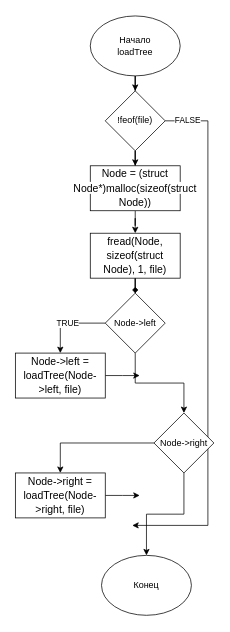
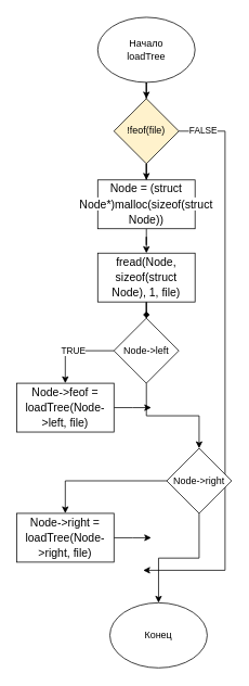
  <mxCell id="0" />
  <mxCell id="1" parent="0" />
  <mxCell id="2" style="edgeStyle=orthogonalEdgeStyle;rounded=0;orthogonalLoop=1;jettySize=auto;html=1;" edge="1" parent="1" source="3" target="6"><mxGeometry relative="1" as="geometry" /></mxCell>
  <mxCell id="3" value="Начало&lt;br&gt;loadTree" style="ellipse;whiteSpace=wrap;html=1;" vertex="1" parent="1"><mxGeometry x="120" y="20" width="120" height="80" as="geometry" /></mxCell>
  <mxCell id="4" style="edgeStyle=orthogonalEdgeStyle;rounded=0;orthogonalLoop=1;jettySize=auto;html=1;entryX=0.5;entryY=0;entryDx=0;entryDy=0;" edge="1" parent="1" source="6" target="8"><mxGeometry relative="1" as="geometry" /></mxCell>
  <mxCell id="5" value="FALSE" style="edgeStyle=orthogonalEdgeStyle;rounded=0;orthogonalLoop=1;jettySize=auto;html=1;" edge="1" parent="1" source="6"><mxGeometry x="-0.914" relative="1" as="geometry"><mxPoint x="176" y="700" as="targetPoint" /><Array as="points"><mxPoint x="277" y="160" /></Array><mxPoint as="offset" /></mxGeometry></mxCell>
- <mxCell id="6" value="!feof(file)" style="rhombus;whiteSpace=wrap;html=1;" vertex="1" parent="1"><mxGeometry x="140" y="120" width="80" height="80" as="geometry" /></mxCell>
+ <mxCell id="6" value="!feof(file)" style="rhombus;whiteSpace=wrap;html=1;fillColor=#fff2cc;" vertex="1" parent="1"><mxGeometry x="140" y="120" width="80" height="80" as="geometry" /></mxCell>
  <mxCell id="7" style="edgeStyle=orthogonalEdgeStyle;rounded=0;orthogonalLoop=1;jettySize=auto;html=1;entryX=0.5;entryY=0;entryDx=0;entryDy=0;" edge="1" parent="1" source="8" target="10"><mxGeometry relative="1" as="geometry" /></mxCell>
  <mxCell id="8" value="&lt;div style=&quot;font-size: 14px; line-height: 19px;&quot;&gt;&lt;span style=&quot;background-color: rgb(255, 255, 255);&quot;&gt;Node = (struct Node*)malloc(sizeof(struct Node))&lt;/span&gt;&lt;/div&gt;" style="rounded=0;whiteSpace=wrap;html=1;" vertex="1" parent="1"><mxGeometry x="120" y="220" width="120" height="60" as="geometry" /></mxCell>
  <mxCell id="9" style="edgeStyle=orthogonalEdgeStyle;rounded=0;orthogonalLoop=1;jettySize=auto;html=1;endArrow=diamond;" edge="1" parent="1" source="10" target="13"><mxGeometry relative="1" as="geometry" /></mxCell>
  <mxCell id="10" value="&lt;div style=&quot;font-size: 14px; line-height: 19px;&quot;&gt;&lt;span style=&quot;background-color: rgb(255, 255, 255);&quot;&gt;fread(Node, sizeof(struct Node), 1, file)&lt;/span&gt;&lt;/div&gt;" style="rounded=0;whiteSpace=wrap;html=1;" vertex="1" parent="1"><mxGeometry x="120" y="310" width="120" height="60" as="geometry" /></mxCell>
  <mxCell id="11" value="TRUE" style="edgeStyle=orthogonalEdgeStyle;rounded=0;orthogonalLoop=1;jettySize=auto;html=1;entryX=0.5;entryY=0;entryDx=0;entryDy=0;" edge="1" parent="1" source="13" target="15"><mxGeometry relative="1" as="geometry"><Array as="points"><mxPoint x="80" y="430" /></Array></mxGeometry></mxCell>
  <mxCell id="12" style="edgeStyle=orthogonalEdgeStyle;rounded=0;orthogonalLoop=1;jettySize=auto;html=1;entryX=0.5;entryY=0;entryDx=0;entryDy=0;" edge="1" parent="1" source="13" target="18"><mxGeometry relative="1" as="geometry" /></mxCell>
  <mxCell id="13" value="Node-&amp;gt;left" style="rhombus;whiteSpace=wrap;html=1;" vertex="1" parent="1"><mxGeometry x="140" y="390" width="80" height="80" as="geometry" /></mxCell>
  <mxCell id="14" style="edgeStyle=orthogonalEdgeStyle;rounded=0;orthogonalLoop=1;jettySize=auto;html=1;" edge="1" parent="1" source="15"><mxGeometry relative="1" as="geometry"><mxPoint x="186" y="500" as="targetPoint" /></mxGeometry></mxCell>
- <mxCell id="15" value="&lt;div style=&quot;font-size: 14px; line-height: 19px;&quot;&gt;&lt;span style=&quot;background-color: rgb(255, 255, 255);&quot;&gt;Node-&amp;gt;left = loadTree(Node-&amp;gt;left, file)&lt;/span&gt;&lt;/div&gt;" style="rounded=0;whiteSpace=wrap;html=1;" vertex="1" parent="1"><mxGeometry x="20" y="470" width="120" height="60" as="geometry" /></mxCell>
+ <mxCell id="15" value="&lt;div style=&quot;font-size: 14px; line-height: 19px;&quot;&gt;&lt;span style=&quot;background-color: rgb(255, 255, 255);&quot;&gt;Node-&amp;gt;feof = loadTree(Node-&amp;gt;left, file)&lt;/span&gt;&lt;/div&gt;" style="rounded=0;whiteSpace=wrap;html=1;" vertex="1" parent="1"><mxGeometry x="20" y="470" width="120" height="60" as="geometry" /></mxCell>
  <mxCell id="16" style="edgeStyle=orthogonalEdgeStyle;rounded=0;orthogonalLoop=1;jettySize=auto;html=1;entryX=0.5;entryY=0;entryDx=0;entryDy=0;" edge="1" parent="1" source="18" target="20"><mxGeometry relative="1" as="geometry"><Array as="points"><mxPoint x="80" y="590" /></Array></mxGeometry></mxCell>
  <mxCell id="17" style="edgeStyle=orthogonalEdgeStyle;rounded=0;orthogonalLoop=1;jettySize=auto;html=1;" edge="1" parent="1" source="18" target="21"><mxGeometry relative="1" as="geometry" /></mxCell>
  <mxCell id="18" value="Node-&amp;gt;right" style="rhombus;whiteSpace=wrap;html=1;" vertex="1" parent="1"><mxGeometry x="205" y="550" width="80" height="80" as="geometry" /></mxCell>
  <mxCell id="19" style="edgeStyle=orthogonalEdgeStyle;rounded=0;orthogonalLoop=1;jettySize=auto;html=1;" edge="1" parent="1" source="20"><mxGeometry relative="1" as="geometry"><mxPoint x="186" y="660" as="targetPoint" /></mxGeometry></mxCell>
  <mxCell id="20" value="&lt;div style=&quot;font-size: 14px; line-height: 19px;&quot;&gt;&lt;span style=&quot;background-color: rgb(255, 255, 255);&quot;&gt;Node-&amp;gt;right = loadTree(Node-&amp;gt;right, file)&lt;/span&gt;&lt;/div&gt;" style="rounded=0;whiteSpace=wrap;html=1;" vertex="1" parent="1"><mxGeometry x="20" y="630" width="120" height="60" as="geometry" /></mxCell>
  <mxCell id="21" value="Конец" style="ellipse;whiteSpace=wrap;html=1;" vertex="1" parent="1"><mxGeometry x="135" y="740" width="120" height="80" as="geometry" /></mxCell>
